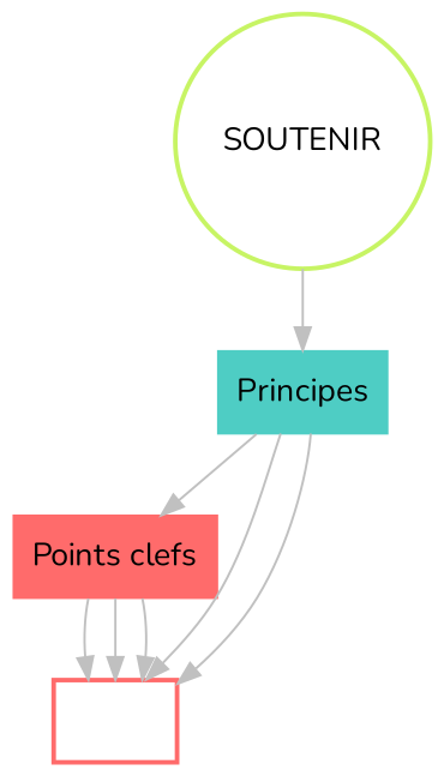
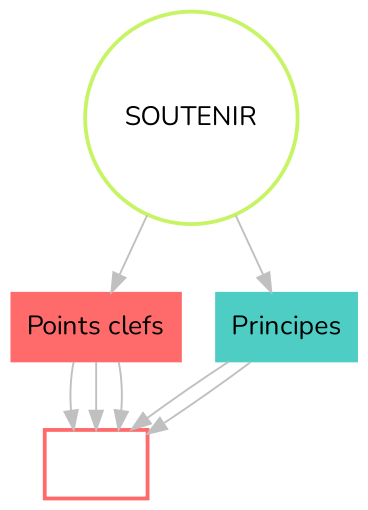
  digraph {
    fontname=Nunito
    node [color="#FF6B6B" fontname=Nunito shape=rectangle style=bold]
    edge [color=grey fontname=Nunito]
    SOUTENIR [color="#C7F464" shape=circle]
    "Points clefs" [style=filled]
    Principes [color="#4ECDC4" style=filled]
    ""
-   Principes -> "Points clefs"
+   SOUTENIR -> "Points clefs"
    SOUTENIR -> Principes
    "Points clefs" -> ""
    "Points clefs" -> ""
    "Points clefs" -> ""
    Principes -> ""
    Principes -> ""
  }
